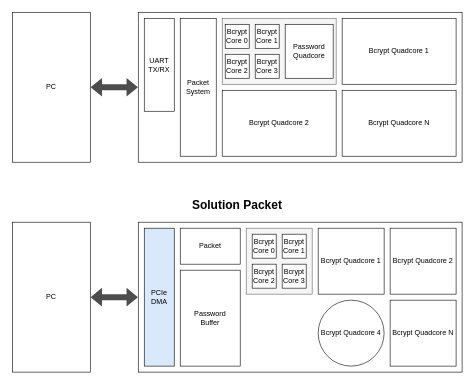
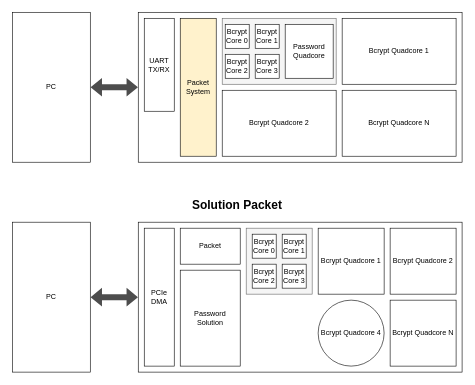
  <mxCell id="0" />
  <mxCell id="1" parent="0" />
  <mxCell id="2" value="" style="rounded=0;whiteSpace=wrap;html=1;" vertex="1" parent="1"><mxGeometry x="230" y="370" width="540" height="250" as="geometry" /></mxCell>
  <mxCell id="3" value="" style="rounded=0;whiteSpace=wrap;html=1;" vertex="1" parent="1"><mxGeometry x="230" y="20" width="540" height="250" as="geometry" /></mxCell>
  <mxCell id="4" value="PC" style="rounded=0;whiteSpace=wrap;html=1;" vertex="1" parent="1"><mxGeometry x="20" y="20" width="130" height="250" as="geometry" /></mxCell>
  <mxCell id="5" value="UART&lt;div&gt;TX/RX&lt;/div&gt;" style="rounded=0;whiteSpace=wrap;html=1;" vertex="1" parent="1"><mxGeometry x="240" y="30" width="50" height="155" as="geometry" /></mxCell>
  <mxCell id="6" value="Bcrypt Quadcore 2" style="rounded=0;whiteSpace=wrap;html=1;" vertex="1" parent="1"><mxGeometry x="370" y="150" width="190" height="110" as="geometry" /></mxCell>
  <mxCell id="7" value="" style="shape=flexArrow;endArrow=classic;html=1;rounded=0;exitX=1;exitY=0.5;exitDx=0;exitDy=0;entryX=0;entryY=0.5;entryDx=0;entryDy=0;startArrow=block;fillColor=#4D4D4D;strokeColor=none;" edge="1" parent="1" source="4" target="3"><mxGeometry width="50" height="50" relative="1" as="geometry"><mxPoint x="260" y="240" as="sourcePoint" /><mxPoint x="310" y="190" as="targetPoint" /></mxGeometry></mxCell>
  <mxCell id="8" value="Solution Packet" style="rounded=0;whiteSpace=wrap;html=1;fontStyle=1;fontSize=20;fillColor=none;strokeColor=none;" vertex="1" parent="1"><mxGeometry x="20" y="310" width="750" height="60" as="geometry" /></mxCell>
  <mxCell id="9" value="PC" style="rounded=0;whiteSpace=wrap;html=1;" vertex="1" parent="1"><mxGeometry x="20" y="370" width="130" height="250" as="geometry" /></mxCell>
- <mxCell id="10" value="PCIe&lt;div&gt;DMA&lt;/div&gt;" style="rounded=0;whiteSpace=wrap;html=1;fillColor=#dae8fc;" vertex="1" parent="1"><mxGeometry x="240" y="380" width="50" height="230" as="geometry" /></mxCell>
+ <mxCell id="10" value="PCIe&lt;div&gt;DMA&lt;/div&gt;" style="rounded=0;whiteSpace=wrap;html=1;" vertex="1" parent="1"><mxGeometry x="240" y="380" width="50" height="230" as="geometry" /></mxCell>
  <mxCell id="11" value="" style="shape=flexArrow;endArrow=classic;html=1;rounded=0;exitX=1;exitY=0.5;exitDx=0;exitDy=0;entryX=0;entryY=0.5;entryDx=0;entryDy=0;startArrow=block;fillColor=#4D4D4D;strokeColor=none;" edge="1" parent="1" source="9"><mxGeometry width="50" height="50" relative="1" as="geometry"><mxPoint x="260" y="590" as="sourcePoint" /><mxPoint x="230" y="495" as="targetPoint" /></mxGeometry></mxCell>
  <mxCell id="12" value="Bcrypt Quadcore N" style="rounded=0;whiteSpace=wrap;html=1;" vertex="1" parent="1"><mxGeometry x="650" y="500" width="110" height="110" as="geometry" /></mxCell>
- <mxCell id="13" value="Password&lt;div&gt;Buffer&lt;/div&gt;" style="rounded=0;whiteSpace=wrap;html=1;" vertex="1" parent="1"><mxGeometry x="300" y="450" width="100" height="160" as="geometry" /></mxCell>
+ <mxCell id="13" value="Password&lt;div&gt;Solution&lt;/div&gt;" style="rounded=0;whiteSpace=wrap;html=1;" vertex="1" parent="1"><mxGeometry x="300" y="450" width="100" height="160" as="geometry" /></mxCell>
  <mxCell id="14" value="Bcrypt Quadcore 1" style="rounded=0;whiteSpace=wrap;html=1;" vertex="1" parent="1"><mxGeometry x="570" y="30" width="190" height="110" as="geometry" /></mxCell>
  <mxCell id="15" value="Bcrypt Quadcore N" style="rounded=0;whiteSpace=wrap;html=1;" vertex="1" parent="1"><mxGeometry x="570" y="150" width="190" height="110" as="geometry" /></mxCell>
  <mxCell id="16" value="" style="group" vertex="1" connectable="0" parent="1"><mxGeometry x="370" y="30" width="190" height="110" as="geometry" /></mxCell>
  <mxCell id="17" value="" style="rounded=0;whiteSpace=wrap;html=1;fillColor=#f5f5f5;fontColor=#333333;strokeColor=#666666;" vertex="1" parent="16"><mxGeometry width="190" height="110" as="geometry" /></mxCell>
  <mxCell id="18" value="Bcrypt&lt;div&gt;Core 1&lt;/div&gt;" style="rounded=0;whiteSpace=wrap;html=1;" vertex="1" parent="16"><mxGeometry x="55" y="10" width="40" height="40" as="geometry" /></mxCell>
  <mxCell id="19" value="Bcrypt&lt;div&gt;Core 0&lt;/div&gt;" style="rounded=0;whiteSpace=wrap;html=1;" vertex="1" parent="16"><mxGeometry x="5" y="10" width="40" height="40" as="geometry" /></mxCell>
  <mxCell id="20" value="Bcrypt&lt;div&gt;Core 2&lt;/div&gt;" style="rounded=0;whiteSpace=wrap;html=1;" vertex="1" parent="16"><mxGeometry x="5" y="60" width="40" height="40" as="geometry" /></mxCell>
  <mxCell id="21" value="Bcrypt&lt;div&gt;Core 3&lt;/div&gt;" style="rounded=0;whiteSpace=wrap;html=1;" vertex="1" parent="16"><mxGeometry x="55" y="60" width="40" height="40" as="geometry" /></mxCell>
  <mxCell id="22" value="Password&lt;div&gt;Quadcore&lt;/div&gt;" style="rounded=0;whiteSpace=wrap;html=1;" vertex="1" parent="16"><mxGeometry x="105" y="10" width="80" height="90" as="geometry" /></mxCell>
- <mxCell id="23" value="Packet&lt;div&gt;System&lt;/div&gt;" style="rounded=0;whiteSpace=wrap;html=1;" vertex="1" parent="1"><mxGeometry x="300" y="30" width="60" height="230" as="geometry" /></mxCell>
+ <mxCell id="23" value="Packet&lt;div&gt;System&lt;/div&gt;" style="rounded=0;whiteSpace=wrap;html=1;fillColor=#fff2cc;" vertex="1" parent="1"><mxGeometry x="300" y="30" width="60" height="230" as="geometry" /></mxCell>
  <mxCell id="24" value="Packet" style="rounded=0;whiteSpace=wrap;html=1;" vertex="1" parent="1"><mxGeometry x="300" y="380" width="100" height="60" as="geometry" /></mxCell>
  <mxCell id="25" value="" style="group" vertex="1" connectable="0" parent="1"><mxGeometry x="410" y="380" width="110" height="110" as="geometry" /></mxCell>
  <mxCell id="26" value="" style="rounded=0;whiteSpace=wrap;html=1;fillColor=#f5f5f5;fontColor=#333333;strokeColor=#666666;" vertex="1" parent="25"><mxGeometry width="110" height="110" as="geometry" /></mxCell>
  <mxCell id="27" value="Bcrypt&lt;div&gt;Core 1&lt;/div&gt;" style="rounded=0;whiteSpace=wrap;html=1;" vertex="1" parent="25"><mxGeometry x="60" y="10" width="40" height="40" as="geometry" /></mxCell>
  <mxCell id="28" value="Bcrypt&lt;div&gt;Core 0&lt;/div&gt;" style="rounded=0;whiteSpace=wrap;html=1;" vertex="1" parent="25"><mxGeometry x="10" y="10" width="40" height="40" as="geometry" /></mxCell>
  <mxCell id="29" value="Bcrypt&lt;div&gt;Core 2&lt;/div&gt;" style="rounded=0;whiteSpace=wrap;html=1;" vertex="1" parent="25"><mxGeometry x="10" y="60" width="40" height="40" as="geometry" /></mxCell>
  <mxCell id="30" value="Bcrypt&lt;div&gt;Core 3&lt;/div&gt;" style="rounded=0;whiteSpace=wrap;html=1;" vertex="1" parent="25"><mxGeometry x="60" y="60" width="40" height="40" as="geometry" /></mxCell>
  <mxCell id="31" value="Bcrypt Quadcore 2" style="rounded=0;whiteSpace=wrap;html=1;" vertex="1" parent="1"><mxGeometry x="650" y="380" width="110" height="110" as="geometry" /></mxCell>
  <mxCell id="32" value="Bcrypt Quadcore 4" style="ellipse;whiteSpace=wrap;html=1;" vertex="1" parent="1"><mxGeometry x="530" y="500" width="110" height="110" as="geometry" /></mxCell>
  <mxCell id="33" value="Bcrypt Quadcore 1" style="rounded=0;whiteSpace=wrap;html=1;" vertex="1" parent="1"><mxGeometry x="530" y="380" width="110" height="110" as="geometry" /></mxCell>
